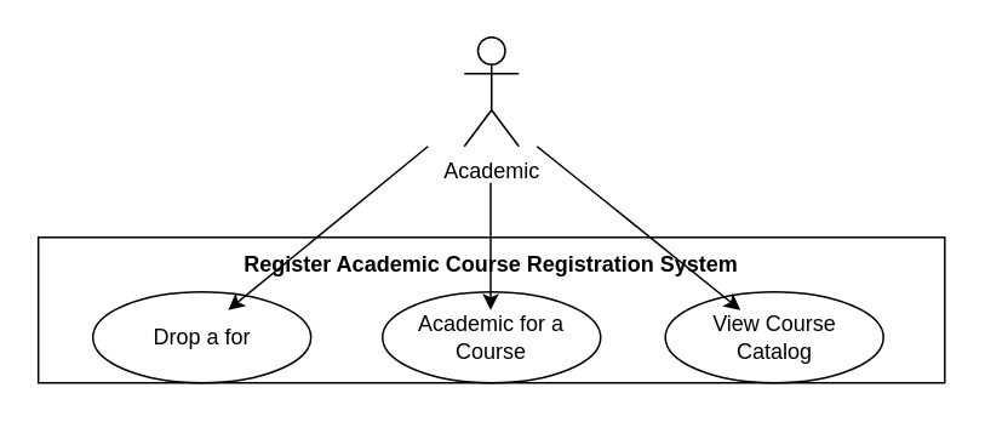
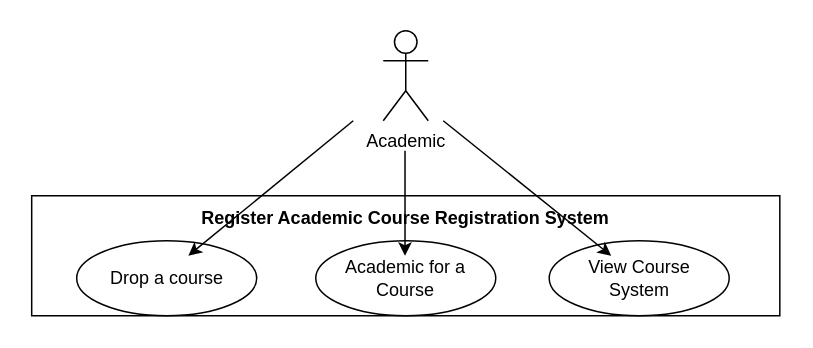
  <mxCell id="0" />
  <mxCell id="1" parent="0" />
  <mxCell id="2" value="Academic" style="shape=umlActor;verticalLabelPosition=bottom;verticalAlign=top;html=1;outlineConnect=0;" vertex="1" parent="1"><mxGeometry x="255" y="20" width="30" height="60" as="geometry" /></mxCell>
  <mxCell id="3" value="" style="rounded=0;whiteSpace=wrap;html=1;" vertex="1" parent="1"><mxGeometry x="20.63" y="130" width="498.75" height="80" as="geometry" /></mxCell>
  <mxCell id="4" value="" style="ellipse;whiteSpace=wrap;html=1;labelBackgroundColor=#B3B3B3;" vertex="1" parent="1"><mxGeometry x="50.63" y="160" width="120" height="50" as="geometry" /></mxCell>
  <mxCell id="5" value="" style="ellipse;whiteSpace=wrap;html=1;" vertex="1" parent="1"><mxGeometry x="210.01" y="160" width="120" height="50" as="geometry" /></mxCell>
  <mxCell id="6" value="" style="ellipse;whiteSpace=wrap;html=1;" vertex="1" parent="1"><mxGeometry x="365.63" y="160" width="120" height="50" as="geometry" /></mxCell>
- <mxCell id="7" value="Drop a for" style="text;strokeColor=none;align=center;fillColor=none;html=1;verticalAlign=middle;whiteSpace=wrap;rounded=0;labelBackgroundColor=none;" vertex="1" parent="1"><mxGeometry x="55.63" y="170" width="110" height="30" as="geometry" /></mxCell>
+ <mxCell id="7" value="Drop a course" style="text;strokeColor=none;align=center;fillColor=none;html=1;verticalAlign=middle;whiteSpace=wrap;rounded=0;labelBackgroundColor=none;" vertex="1" parent="1"><mxGeometry x="55.63" y="170" width="110" height="30" as="geometry" /></mxCell>
  <mxCell id="8" value="Academic for a Course" style="text;strokeColor=none;align=center;fillColor=none;html=1;verticalAlign=middle;whiteSpace=wrap;rounded=0;labelBackgroundColor=none;" vertex="1" parent="1"><mxGeometry x="215.01" y="170" width="110" height="30" as="geometry" /></mxCell>
- <mxCell id="9" value="View Course Catalog" style="text;strokeColor=none;align=center;fillColor=none;html=1;verticalAlign=middle;whiteSpace=wrap;rounded=0;labelBackgroundColor=none;" vertex="1" parent="1"><mxGeometry x="370.63" y="170" width="110" height="30" as="geometry" /></mxCell>
+ <mxCell id="9" value="View Course System" style="text;strokeColor=none;align=center;fillColor=none;html=1;verticalAlign=middle;whiteSpace=wrap;rounded=0;labelBackgroundColor=none;" vertex="1" parent="1"><mxGeometry x="370.63" y="170" width="110" height="30" as="geometry" /></mxCell>
  <mxCell id="10" value="" style="endArrow=classic;html=1;" edge="1" parent="1" target="9"><mxGeometry width="50" height="50" relative="1" as="geometry"><mxPoint x="295" y="80" as="sourcePoint" /><mxPoint x="365.63" y="70" as="targetPoint" /></mxGeometry></mxCell>
  <mxCell id="11" value="" style="endArrow=classic;html=1;entryX=0.631;entryY=0;entryDx=0;entryDy=0;entryPerimeter=0;" edge="1" parent="1" target="7"><mxGeometry width="50" height="50" relative="1" as="geometry"><mxPoint x="235" y="80" as="sourcePoint" /><mxPoint x="321.979" y="170" as="targetPoint" /></mxGeometry></mxCell>
  <mxCell id="12" value="" style="endArrow=classic;html=1;" edge="1" parent="1"><mxGeometry width="50" height="50" relative="1" as="geometry"><mxPoint x="269.51" y="100" as="sourcePoint" /><mxPoint x="269.51" y="170" as="targetPoint" /></mxGeometry></mxCell>
  <mxCell id="13" value="&lt;b&gt;Register Academic Course Registration System&lt;/b&gt;" style="text;strokeColor=none;align=center;fillColor=none;html=1;verticalAlign=middle;whiteSpace=wrap;rounded=0;labelBackgroundColor=none;" vertex="1" parent="1"><mxGeometry x="120.01" y="130" width="300" height="30" as="geometry" /></mxCell>
